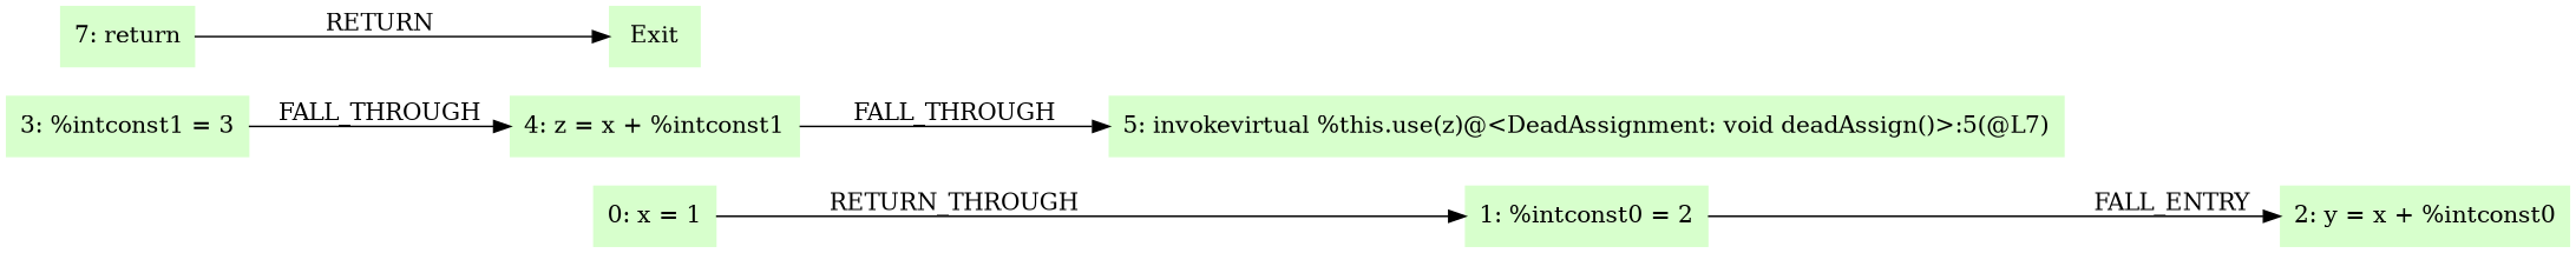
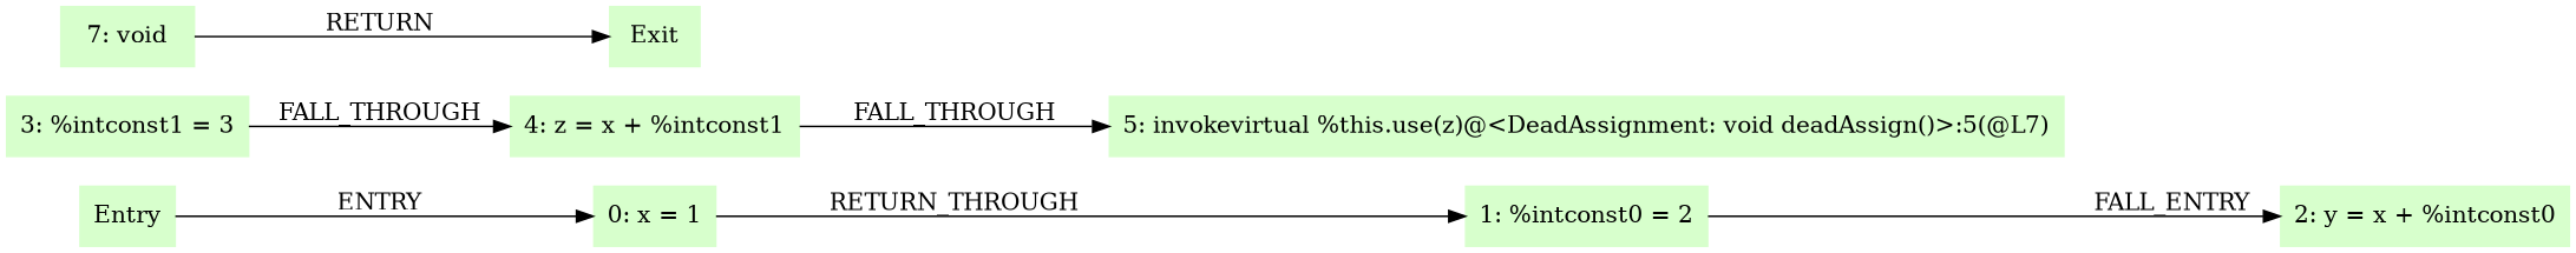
  digraph {
    rankdir=LR
    node [color=".3 .2 1.0" shape=box style=filled]
+   Entry
    "0: x = 1"
    "1: %intconst0 = 2"
    "2: y = x + %intconst0"
    "3: %intconst1 = 3"
    "4: z = x + %intconst1"
    "5: invokevirtual %this.use(z)@<DeadAssignment: void deadAssign()>:5(@L7)"
-   "7: return"
+   "7: return" [label="7: void"]
    Exit
+   Entry -> "0: x = 1" [label=ENTRY]
    "0: x = 1" -> "1: %intconst0 = 2" [label=RETURN_THROUGH]
    "1: %intconst0 = 2" -> "2: y = x + %intconst0" [label=FALL_ENTRY]
    "3: %intconst1 = 3" -> "4: z = x + %intconst1" [label=FALL_THROUGH]
    "4: z = x + %intconst1" -> "5: invokevirtual %this.use(z)@<DeadAssignment: void deadAssign()>:5(@L7)" [label=FALL_THROUGH]
    "7: return" -> Exit [label=RETURN]
  }
